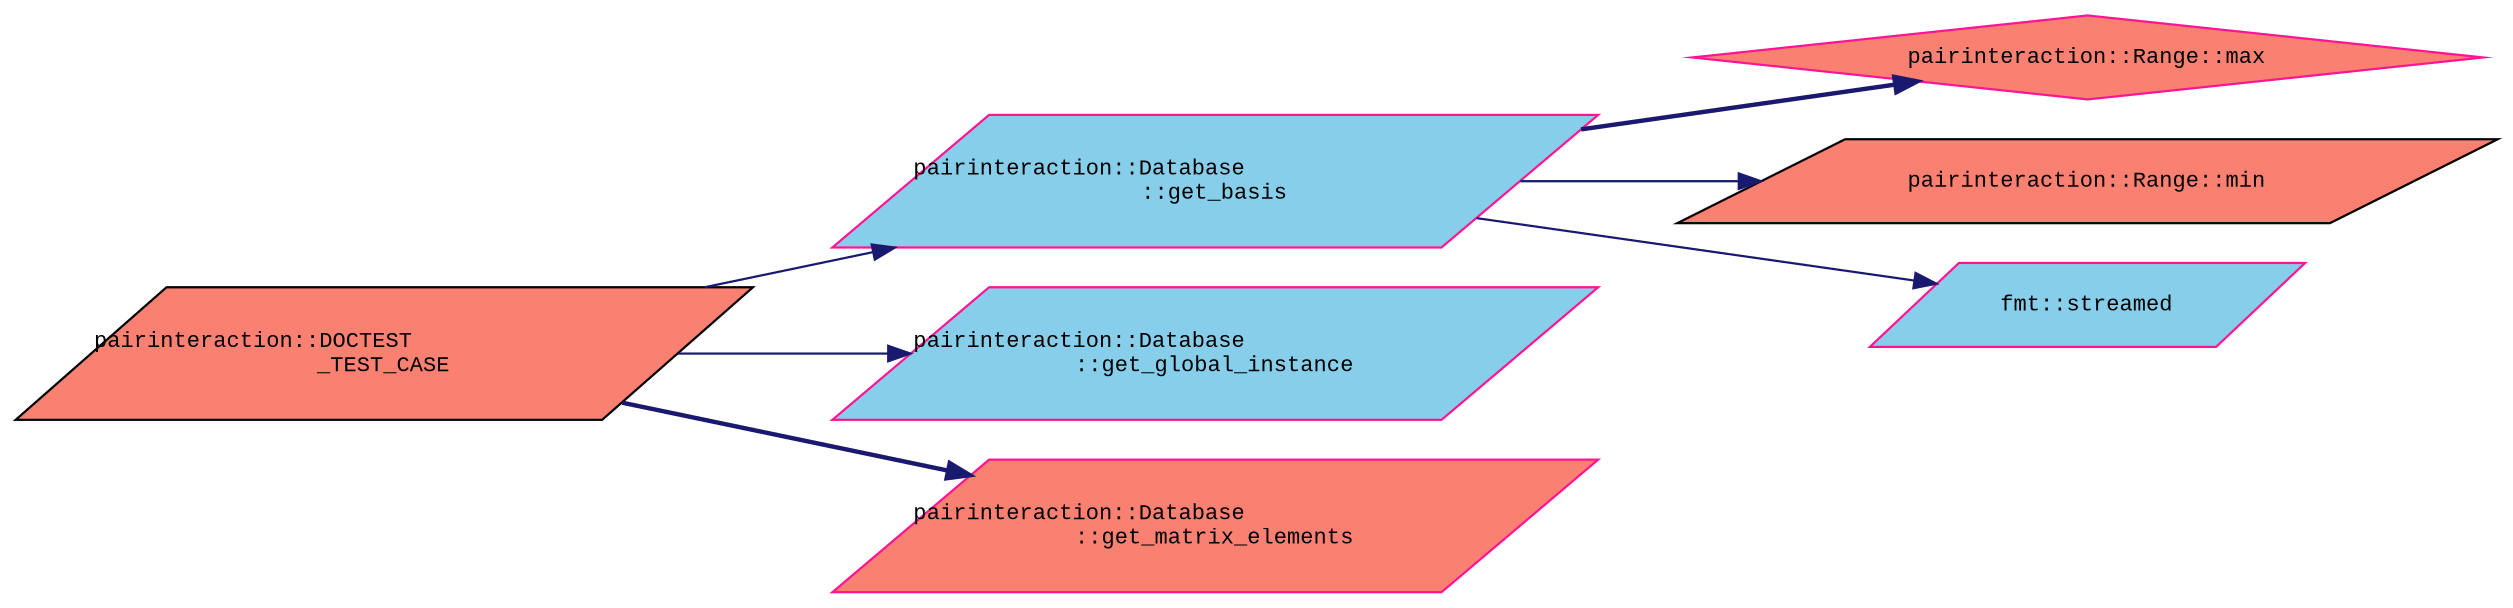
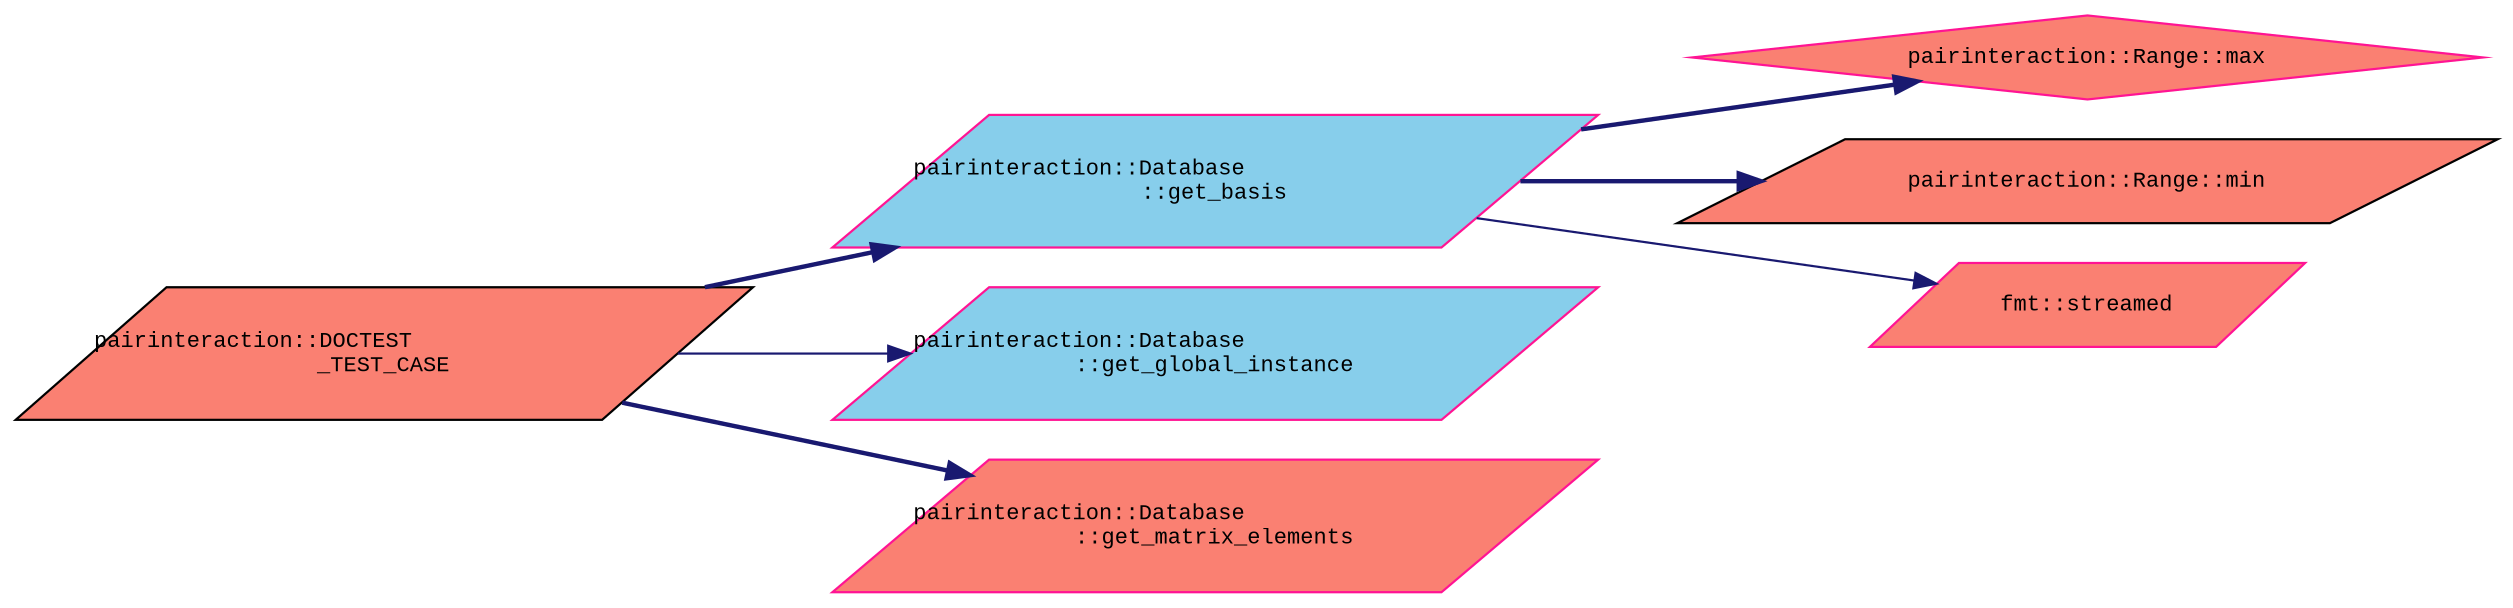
  digraph {
    fontname="Liberation Mono"
    rankdir=LR
    node [color=deeppink fillcolor=salmon fontname="Liberation Mono" fontsize=10 shape=parallelogram style=filled]
    edge [color=midnightblue fontname="Liberation Mono" fontsize=10 labelfontname=Helvetica labelfontsize=10 style=solid]
    n1 [color=black fontcolor=black height=0.2 label="pairinteraction::DOCTEST\l_TEST_CASE" width=0.4]
    n2 [fillcolor=skyblue height=0.2 label="pairinteraction::Database\l::get_basis" width=0.4]
    n3 [fillcolor=skyblue height=0.2 label="pairinteraction::Database\l::get_global_instance" width=0.4]
    n4 [height=0.2 label="pairinteraction::Database\l::get_matrix_elements" width=0.4]
    n5 [height=0.2 label="pairinteraction::Range::max" shape=diamond width=0.4]
    n6 [color=black height=0.2 label="pairinteraction::Range::min" width=0.4]
-   n7 [fillcolor=skyblue height=0.2 label="fmt::streamed" width=0.4]
-   n1 -> n2
+   n7 [height=0.2 label="fmt::streamed" width=0.4]
+   n1 -> n2 [style=bold]
    n1 -> n3
    n1 -> n4 [style=bold]
    n2 -> n5 [style=bold]
-   n2 -> n6
+   n2 -> n6 [style=bold]
    n2 -> n7
  }
